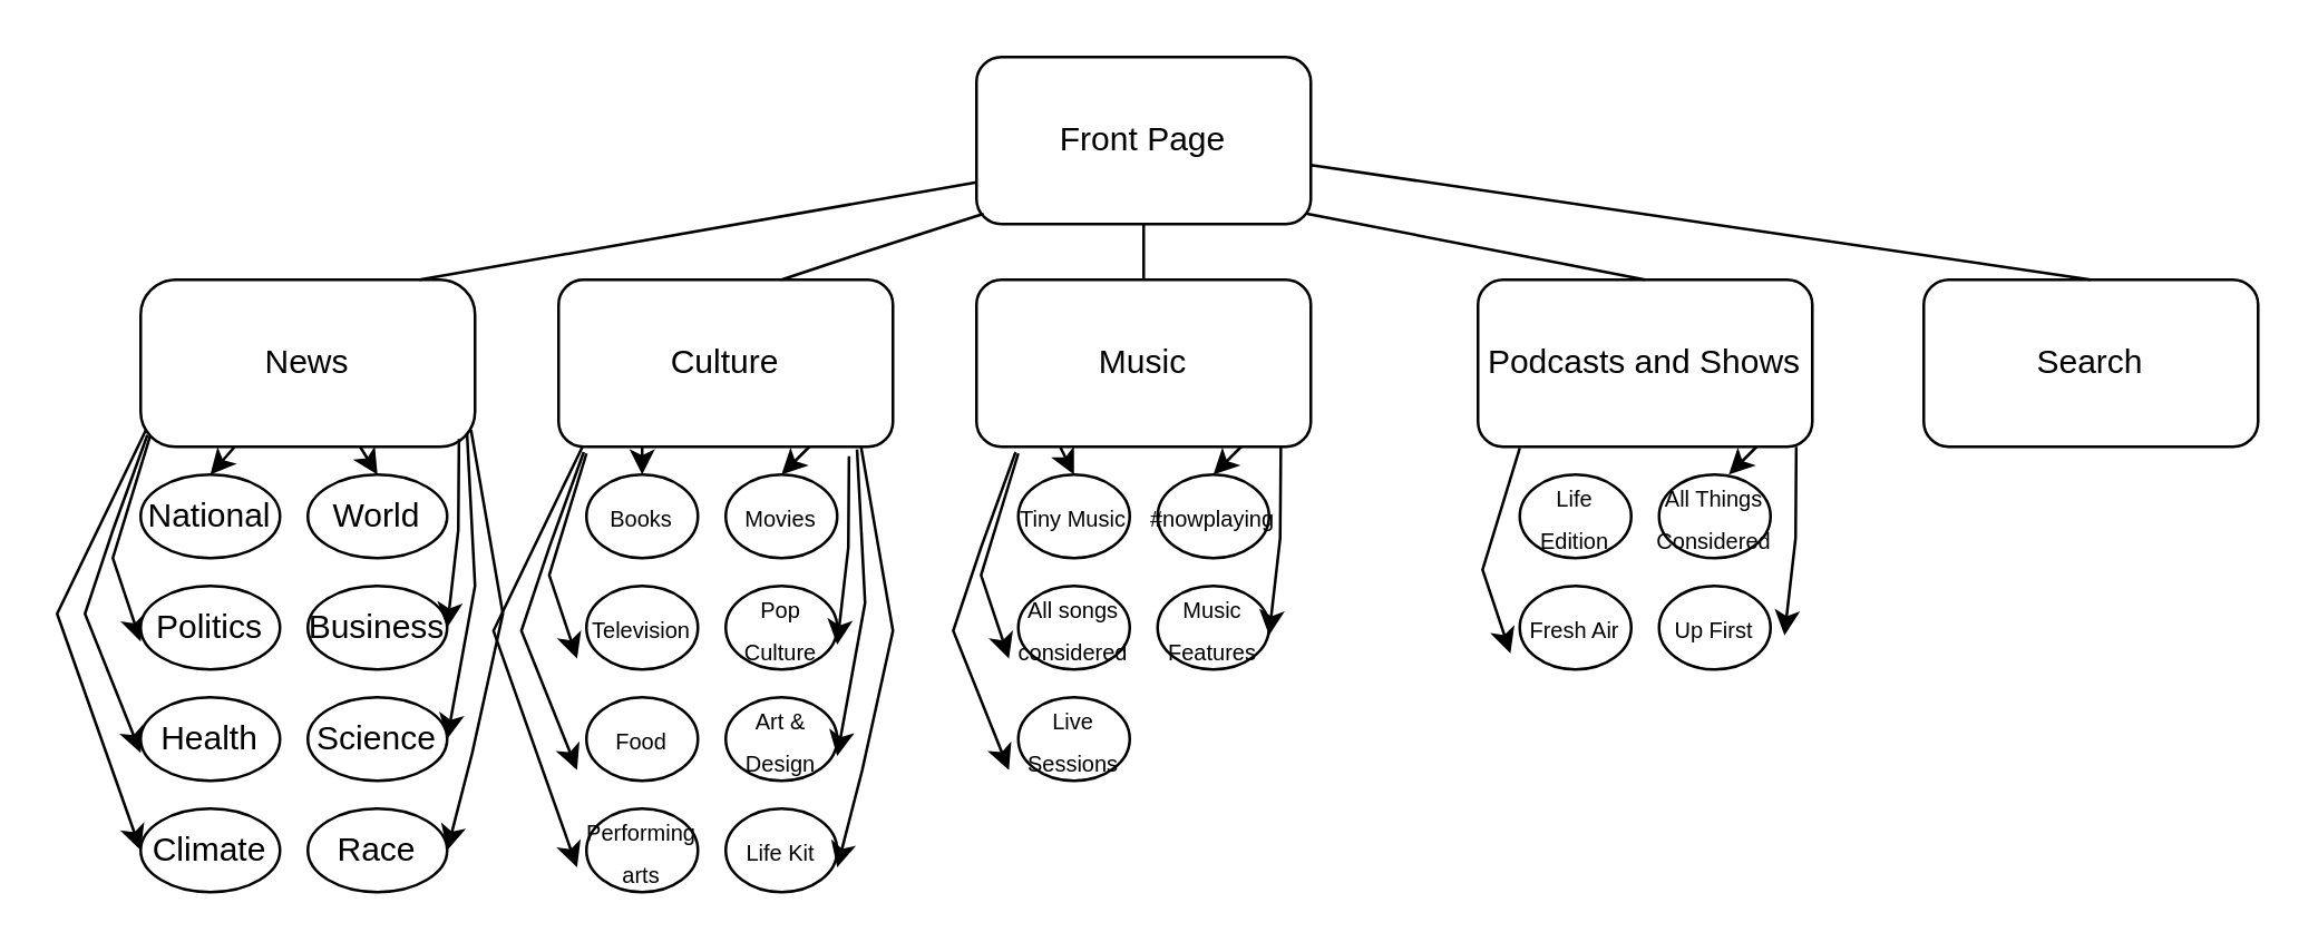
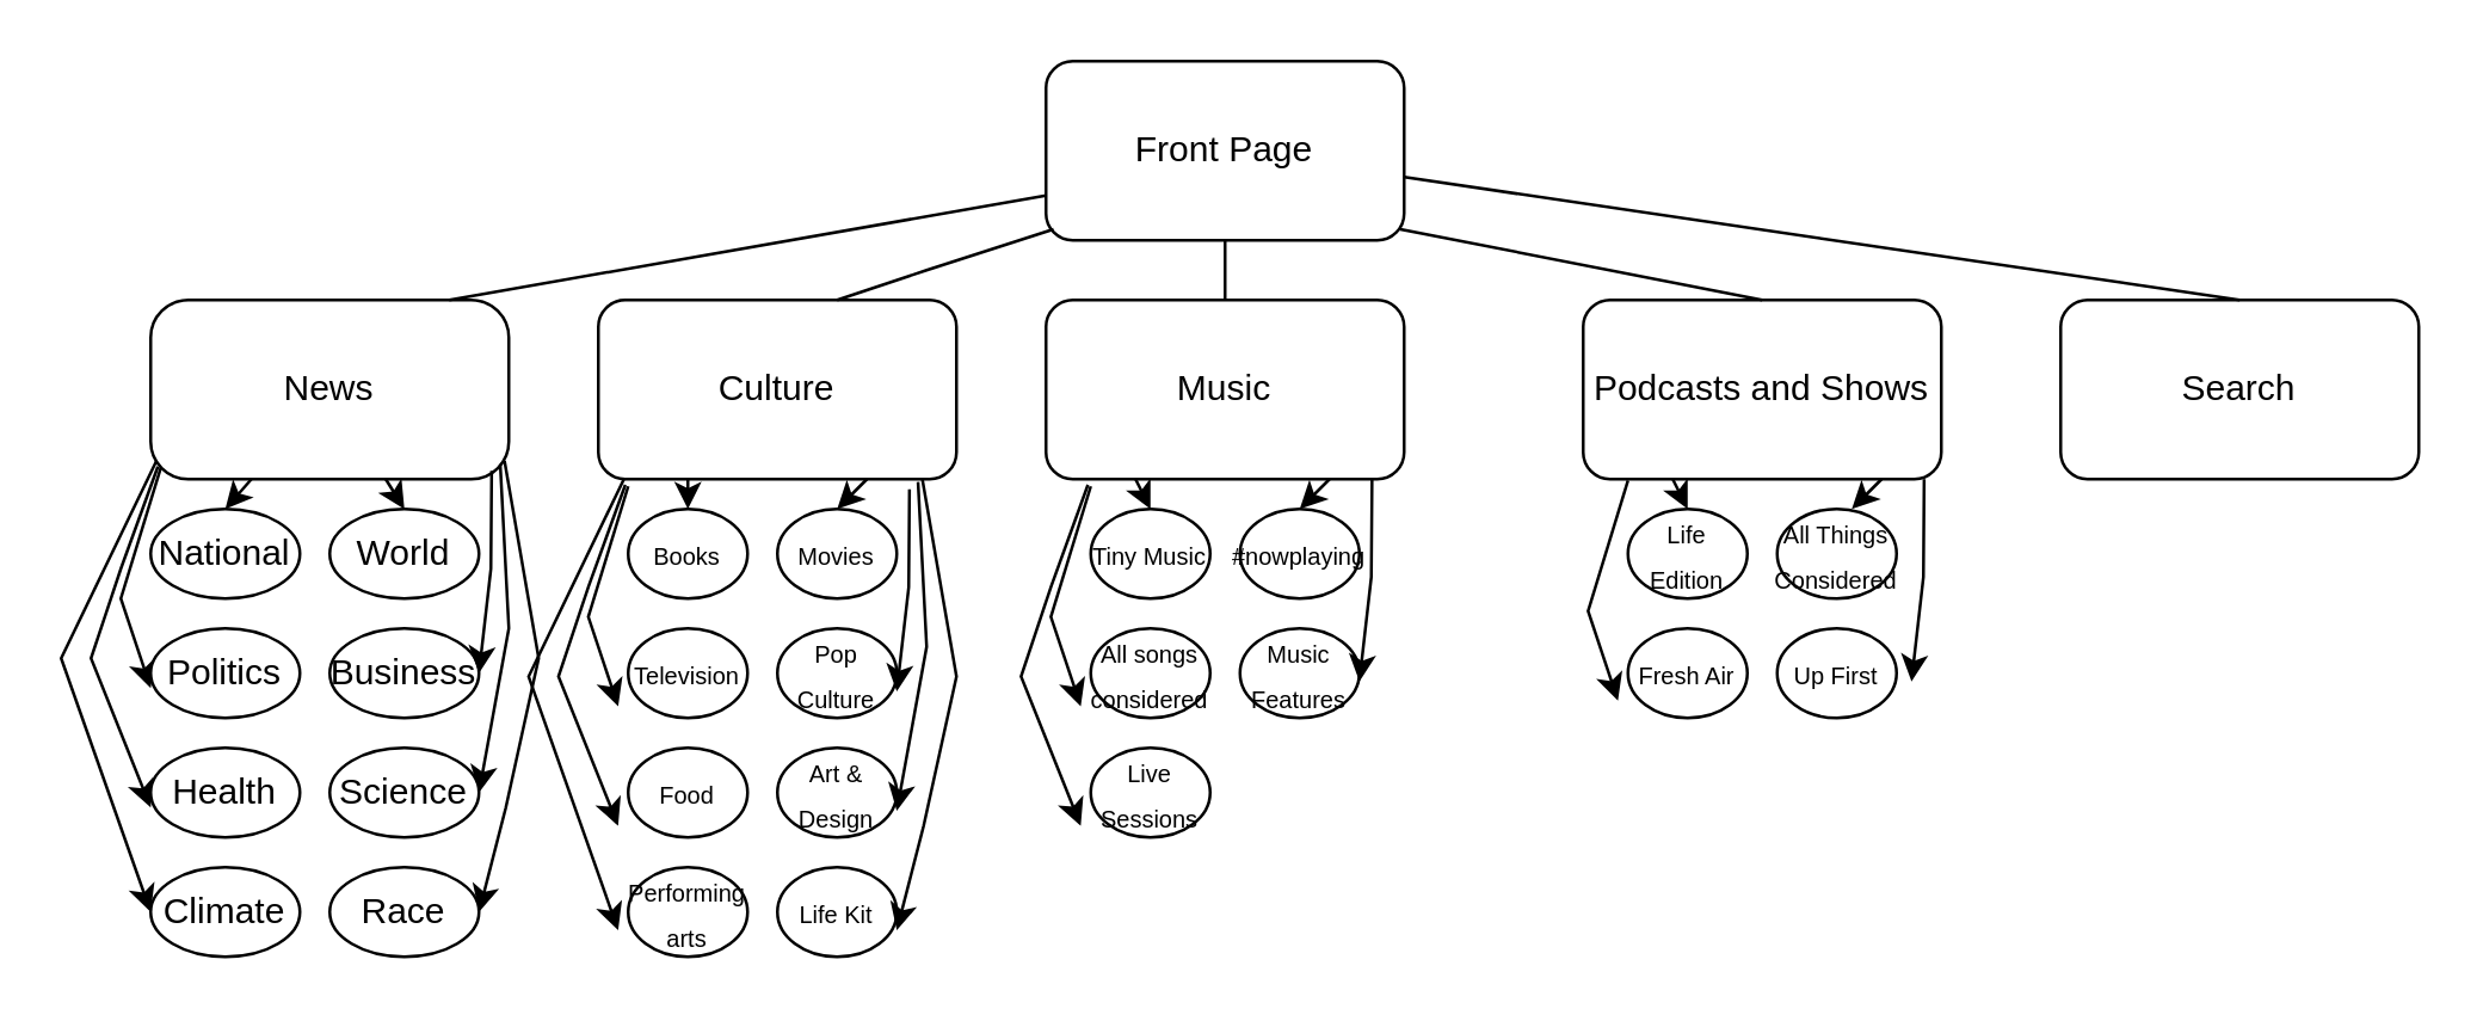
  <mxCell id="0" />
  <mxCell id="1" parent="0" />
  <mxCell id="2" value="Front Page" style="rounded=1;whiteSpace=wrap;html=1;" vertex="1" parent="1"><mxGeometry x="350" y="20" width="120" height="60" as="geometry" /></mxCell>
  <mxCell id="3" style="edgeStyle=none;rounded=0;orthogonalLoop=1;jettySize=auto;html=1;entryX=0.5;entryY=0;entryDx=0;entryDy=0;" edge="1" parent="1" source="9" target="24"><mxGeometry relative="1" as="geometry" /></mxCell>
  <mxCell id="4" style="edgeStyle=none;rounded=0;orthogonalLoop=1;jettySize=auto;html=1;entryX=0.5;entryY=0;entryDx=0;entryDy=0;" edge="1" parent="1" source="9" target="25"><mxGeometry relative="1" as="geometry" /></mxCell>
  <mxCell id="5" style="edgeStyle=none;rounded=0;orthogonalLoop=1;jettySize=auto;html=1;exitX=0.028;exitY=0.938;exitDx=0;exitDy=0;entryX=0;entryY=0.667;entryDx=0;entryDy=0;entryPerimeter=0;exitPerimeter=0;" edge="1" parent="1" source="9" target="26"><mxGeometry relative="1" as="geometry"><Array as="points"><mxPoint x="40" y="200" /></Array></mxGeometry></mxCell>
  <mxCell id="6" style="edgeStyle=none;rounded=0;orthogonalLoop=1;jettySize=auto;html=1;exitX=0.02;exitY=0.93;exitDx=0;exitDy=0;entryX=0;entryY=0.667;entryDx=0;entryDy=0;entryPerimeter=0;exitPerimeter=0;" edge="1" parent="1" source="9" target="28"><mxGeometry relative="1" as="geometry"><Array as="points"><mxPoint x="40" y="190" /><mxPoint x="30" y="220" /></Array></mxGeometry></mxCell>
  <mxCell id="7" style="edgeStyle=none;rounded=0;orthogonalLoop=1;jettySize=auto;html=1;exitX=0.976;exitY=0.914;exitDx=0;exitDy=0;entryX=1;entryY=0.5;entryDx=0;entryDy=0;exitPerimeter=0;" edge="1" parent="1" source="9" target="29"><mxGeometry relative="1" as="geometry"><Array as="points"><mxPoint x="170" y="210" /></Array></mxGeometry></mxCell>
  <mxCell id="8" style="edgeStyle=none;rounded=0;orthogonalLoop=1;jettySize=auto;html=1;exitX=0.988;exitY=0.898;exitDx=0;exitDy=0;entryX=1;entryY=0.5;entryDx=0;entryDy=0;exitPerimeter=0;" edge="1" parent="1" source="9" target="31"><mxGeometry relative="1" as="geometry"><Array as="points"><mxPoint x="180" y="220" /><mxPoint x="169" y="270" /></Array></mxGeometry></mxCell>
  <mxCell id="9" value="News" style="rounded=1;whiteSpace=wrap;html=1;arcSize=21;" vertex="1" parent="1"><mxGeometry x="50" y="100" width="120" height="60" as="geometry" /></mxCell>
  <mxCell id="10" style="edgeStyle=none;rounded=0;orthogonalLoop=1;jettySize=auto;html=1;exitX=0.25;exitY=1;exitDx=0;exitDy=0;entryX=0.5;entryY=0;entryDx=0;entryDy=0;fontSize=8;" edge="1" parent="1" source="13" target="34"><mxGeometry relative="1" as="geometry" /></mxCell>
  <mxCell id="11" style="edgeStyle=none;rounded=0;orthogonalLoop=1;jettySize=auto;html=1;exitX=0.75;exitY=1;exitDx=0;exitDy=0;entryX=0.5;entryY=0;entryDx=0;entryDy=0;fontSize=8;" edge="1" parent="1"><mxGeometry relative="1" as="geometry"><mxPoint x="445" y="160" as="sourcePoint" /><mxPoint x="435" y="170" as="targetPoint" /></mxGeometry></mxCell>
  <mxCell id="12" style="edgeStyle=none;rounded=0;orthogonalLoop=1;jettySize=auto;html=1;exitX=0.75;exitY=1;exitDx=0;exitDy=0;entryX=0.5;entryY=0;entryDx=0;entryDy=0;fontSize=8;" edge="1" parent="1" source="13" target="36"><mxGeometry relative="1" as="geometry" /></mxCell>
  <mxCell id="13" value="Culture" style="rounded=1;whiteSpace=wrap;html=1;" vertex="1" parent="1"><mxGeometry x="200" y="100" width="120" height="60" as="geometry" /></mxCell>
  <mxCell id="14" style="edgeStyle=none;rounded=0;orthogonalLoop=1;jettySize=auto;html=1;exitX=0.25;exitY=1;exitDx=0;exitDy=0;entryX=0.5;entryY=0;entryDx=0;entryDy=0;fontSize=8;" edge="1" parent="1" source="15" target="43"><mxGeometry relative="1" as="geometry" /></mxCell>
  <mxCell id="15" value="Music" style="rounded=1;whiteSpace=wrap;html=1;" vertex="1" parent="1"><mxGeometry x="350" y="100" width="120" height="60" as="geometry" /></mxCell>
+ <mxCell id="16" style="edgeStyle=none;rounded=0;orthogonalLoop=1;jettySize=auto;html=1;exitX=0.25;exitY=1;exitDx=0;exitDy=0;entryX=0.5;entryY=0;entryDx=0;entryDy=0;fontSize=8;" edge="1" parent="1" source="17" target="48"><mxGeometry relative="1" as="geometry" /></mxCell>
  <mxCell id="17" value="Podcasts and Shows" style="rounded=1;whiteSpace=wrap;html=1;" vertex="1" parent="1"><mxGeometry x="530" y="100" width="120" height="60" as="geometry" /></mxCell>
  <mxCell id="18" value="Search" style="rounded=1;whiteSpace=wrap;html=1;" vertex="1" parent="1"><mxGeometry x="690" y="100" width="120" height="60" as="geometry" /></mxCell>
  <mxCell id="19" value="" style="endArrow=none;html=1;rounded=0;entryX=0;entryY=0.75;entryDx=0;entryDy=0;" edge="1" parent="1" target="2"><mxGeometry width="50" height="50" relative="1" as="geometry"><mxPoint x="150" y="100" as="sourcePoint" /><mxPoint x="200" y="50" as="targetPoint" /></mxGeometry></mxCell>
  <mxCell id="20" value="" style="endArrow=none;html=1;rounded=0;entryX=0.021;entryY=0.938;entryDx=0;entryDy=0;entryPerimeter=0;" edge="1" parent="1" target="2"><mxGeometry width="50" height="50" relative="1" as="geometry"><mxPoint x="280" y="100" as="sourcePoint" /><mxPoint x="350" y="80" as="targetPoint" /><Array as="points"><mxPoint x="310" y="90" /></Array></mxGeometry></mxCell>
  <mxCell id="21" value="" style="endArrow=none;html=1;rounded=0;exitX=0.5;exitY=0;exitDx=0;exitDy=0;entryX=0.5;entryY=1;entryDx=0;entryDy=0;" edge="1" parent="1" source="15" target="2"><mxGeometry width="50" height="50" relative="1" as="geometry"><mxPoint x="385" y="120" as="sourcePoint" /><mxPoint x="435" y="70" as="targetPoint" /></mxGeometry></mxCell>
  <mxCell id="22" value="" style="endArrow=none;html=1;rounded=0;entryX=0.5;entryY=0;entryDx=0;entryDy=0;exitX=0.989;exitY=0.938;exitDx=0;exitDy=0;exitPerimeter=0;" edge="1" parent="1" source="2" target="17"><mxGeometry width="50" height="50" relative="1" as="geometry"><mxPoint x="510" y="80" as="sourcePoint" /><mxPoint x="582.52" y="56.28" as="targetPoint" /></mxGeometry></mxCell>
  <mxCell id="23" value="" style="endArrow=none;html=1;rounded=0;entryX=0.5;entryY=0;entryDx=0;entryDy=0;" edge="1" parent="1" source="2" target="18"><mxGeometry width="50" height="50" relative="1" as="geometry"><mxPoint x="620" y="110" as="sourcePoint" /><mxPoint x="670" y="60" as="targetPoint" /></mxGeometry></mxCell>
  <mxCell id="24" value="National" style="ellipse;whiteSpace=wrap;html=1;" vertex="1" parent="1"><mxGeometry x="50" y="170" width="50" height="30" as="geometry" /></mxCell>
  <mxCell id="25" value="World" style="ellipse;whiteSpace=wrap;html=1;" vertex="1" parent="1"><mxGeometry x="110" y="170" width="50" height="30" as="geometry" /></mxCell>
  <mxCell id="26" value="Politics" style="ellipse;whiteSpace=wrap;html=1;" vertex="1" parent="1"><mxGeometry x="50" y="210" width="50" height="30" as="geometry" /></mxCell>
  <mxCell id="27" value="Business" style="ellipse;whiteSpace=wrap;html=1;" vertex="1" parent="1"><mxGeometry x="110" y="210" width="50" height="30" as="geometry" /></mxCell>
  <mxCell id="28" value="Health" style="ellipse;whiteSpace=wrap;html=1;" vertex="1" parent="1"><mxGeometry x="50" y="250" width="50" height="30" as="geometry" /></mxCell>
  <mxCell id="29" value="Science" style="ellipse;whiteSpace=wrap;html=1;" vertex="1" parent="1"><mxGeometry x="110" y="250" width="50" height="30" as="geometry" /></mxCell>
  <mxCell id="30" value="Climate" style="ellipse;whiteSpace=wrap;html=1;" vertex="1" parent="1"><mxGeometry x="50" y="290" width="50" height="30" as="geometry" /></mxCell>
  <mxCell id="31" value="Race" style="ellipse;whiteSpace=wrap;html=1;" vertex="1" parent="1"><mxGeometry x="110" y="290" width="50" height="30" as="geometry" /></mxCell>
  <mxCell id="32" style="edgeStyle=none;rounded=0;orthogonalLoop=1;jettySize=auto;html=1;entryX=0;entryY=0.5;entryDx=0;entryDy=0;exitX=0.016;exitY=0.898;exitDx=0;exitDy=0;exitPerimeter=0;" edge="1" parent="1" source="9" target="30"><mxGeometry relative="1" as="geometry"><mxPoint x="50" y="160" as="sourcePoint" /><mxPoint x="48" y="310" as="targetPoint" /><Array as="points"><mxPoint x="20" y="220" /></Array></mxGeometry></mxCell>
  <mxCell id="33" style="edgeStyle=none;rounded=0;orthogonalLoop=1;jettySize=auto;html=1;exitX=0.952;exitY=0.954;exitDx=0;exitDy=0;entryX=1;entryY=0.5;entryDx=0;entryDy=0;exitPerimeter=0;" edge="1" parent="1" source="9" target="27"><mxGeometry relative="1" as="geometry"><mxPoint x="190" y="220" as="sourcePoint" /><mxPoint x="186.64" y="293.73" as="targetPoint" /><Array as="points"><mxPoint x="164" y="190" /></Array></mxGeometry></mxCell>
  <mxCell id="34" value="&lt;font style=&quot;font-size: 8px;&quot;&gt;Books&lt;/font&gt;" style="ellipse;whiteSpace=wrap;html=1;" vertex="1" parent="1"><mxGeometry x="210" y="170" width="40" height="30" as="geometry" /></mxCell>
  <mxCell id="35" style="edgeStyle=none;rounded=0;orthogonalLoop=1;jettySize=auto;html=1;exitX=1;exitY=0.5;exitDx=0;exitDy=0;" edge="1" parent="1" source="24" target="24"><mxGeometry relative="1" as="geometry" /></mxCell>
  <mxCell id="36" value="&lt;font style=&quot;font-size: 8px;&quot;&gt;Movies&lt;/font&gt;" style="ellipse;whiteSpace=wrap;html=1;" vertex="1" parent="1"><mxGeometry x="260" y="170" width="40" height="30" as="geometry" /></mxCell>
  <mxCell id="37" value="&lt;font style=&quot;font-size: 8px;&quot;&gt;Television&lt;/font&gt;" style="ellipse;whiteSpace=wrap;html=1;" vertex="1" parent="1"><mxGeometry x="210" y="210" width="40" height="30" as="geometry" /></mxCell>
  <mxCell id="38" value="&lt;font style=&quot;font-size: 8px;&quot;&gt;Pop Culture&lt;/font&gt;" style="ellipse;whiteSpace=wrap;html=1;" vertex="1" parent="1"><mxGeometry x="260" y="210" width="40" height="30" as="geometry" /></mxCell>
  <mxCell id="39" value="&lt;font style=&quot;font-size: 8px;&quot;&gt;Food&lt;/font&gt;" style="ellipse;whiteSpace=wrap;html=1;" vertex="1" parent="1"><mxGeometry x="210" y="250" width="40" height="30" as="geometry" /></mxCell>
  <mxCell id="40" value="&lt;font style=&quot;font-size: 8px;&quot;&gt;Art &amp;amp; Design&lt;/font&gt;" style="ellipse;whiteSpace=wrap;html=1;" vertex="1" parent="1"><mxGeometry x="260" y="250" width="40" height="30" as="geometry" /></mxCell>
  <mxCell id="41" value="&lt;font style=&quot;font-size: 8px;&quot;&gt;Performing arts&lt;/font&gt;" style="ellipse;whiteSpace=wrap;html=1;" vertex="1" parent="1"><mxGeometry x="210" y="290" width="40" height="30" as="geometry" /></mxCell>
  <mxCell id="42" value="&lt;font style=&quot;font-size: 8px;&quot;&gt;Life Kit&lt;/font&gt;" style="ellipse;whiteSpace=wrap;html=1;" vertex="1" parent="1"><mxGeometry x="260" y="290" width="40" height="30" as="geometry" /></mxCell>
  <mxCell id="43" value="&lt;font style=&quot;font-size: 8px;&quot;&gt;Tiny Music&lt;/font&gt;" style="ellipse;whiteSpace=wrap;html=1;" vertex="1" parent="1"><mxGeometry x="365" y="170" width="40" height="30" as="geometry" /></mxCell>
  <mxCell id="44" value="&lt;font style=&quot;font-size: 8px;&quot;&gt;#nowplaying&lt;/font&gt;" style="ellipse;whiteSpace=wrap;html=1;" vertex="1" parent="1"><mxGeometry x="415" y="170" width="40" height="30" as="geometry" /></mxCell>
  <mxCell id="45" value="&lt;font style=&quot;font-size: 8px;&quot;&gt;All songs considered&lt;/font&gt;" style="ellipse;whiteSpace=wrap;html=1;" vertex="1" parent="1"><mxGeometry x="365" y="210" width="40" height="30" as="geometry" /></mxCell>
  <mxCell id="46" value="&lt;font style=&quot;font-size: 8px;&quot;&gt;Music Features&lt;/font&gt;" style="ellipse;whiteSpace=wrap;html=1;" vertex="1" parent="1"><mxGeometry x="415" y="210" width="40" height="30" as="geometry" /></mxCell>
  <mxCell id="47" value="&lt;font style=&quot;font-size: 8px;&quot;&gt;Live Sessions&lt;/font&gt;" style="ellipse;whiteSpace=wrap;html=1;" vertex="1" parent="1"><mxGeometry x="365" y="250" width="40" height="30" as="geometry" /></mxCell>
  <mxCell id="48" value="&lt;span style=&quot;font-size: 8px;&quot;&gt;Life Edition&lt;/span&gt;" style="ellipse;whiteSpace=wrap;html=1;" vertex="1" parent="1"><mxGeometry x="545" y="170" width="40" height="30" as="geometry" /></mxCell>
  <mxCell id="49" value="&lt;font style=&quot;font-size: 8px;&quot;&gt;All Things Considered&lt;/font&gt;" style="ellipse;whiteSpace=wrap;html=1;" vertex="1" parent="1"><mxGeometry x="595" y="170" width="40" height="30" as="geometry" /></mxCell>
  <mxCell id="50" value="&lt;font style=&quot;font-size: 8px;&quot;&gt;Fresh Air&lt;/font&gt;" style="ellipse;whiteSpace=wrap;html=1;" vertex="1" parent="1"><mxGeometry x="545" y="210" width="40" height="30" as="geometry" /></mxCell>
  <mxCell id="51" value="&lt;font style=&quot;font-size: 8px;&quot;&gt;Up First&lt;/font&gt;" style="ellipse;whiteSpace=wrap;html=1;" vertex="1" parent="1"><mxGeometry x="595" y="210" width="40" height="30" as="geometry" /></mxCell>
  <mxCell id="52" style="edgeStyle=none;rounded=0;orthogonalLoop=1;jettySize=auto;html=1;exitX=0.028;exitY=0.938;exitDx=0;exitDy=0;entryX=0;entryY=0.667;entryDx=0;entryDy=0;entryPerimeter=0;exitPerimeter=0;" edge="1" parent="1"><mxGeometry relative="1" as="geometry"><mxPoint x="210" y="162.4" as="sourcePoint" /><mxPoint x="206.64" y="236.13" as="targetPoint" /><Array as="points"><mxPoint x="196.64" y="206.12" /></Array></mxGeometry></mxCell>
  <mxCell id="53" style="edgeStyle=none;rounded=0;orthogonalLoop=1;jettySize=auto;html=1;exitX=0.02;exitY=0.93;exitDx=0;exitDy=0;entryX=0;entryY=0.667;entryDx=0;entryDy=0;entryPerimeter=0;exitPerimeter=0;" edge="1" parent="1"><mxGeometry relative="1" as="geometry"><mxPoint x="209.04" y="161.92" as="sourcePoint" /><mxPoint x="206.64" y="276.13" as="targetPoint" /><Array as="points"><mxPoint x="196.64" y="196.12" /><mxPoint x="186.64" y="226.12" /></Array></mxGeometry></mxCell>
  <mxCell id="54" style="edgeStyle=none;rounded=0;orthogonalLoop=1;jettySize=auto;html=1;entryX=0;entryY=0.5;entryDx=0;entryDy=0;exitX=0.016;exitY=0.898;exitDx=0;exitDy=0;exitPerimeter=0;" edge="1" parent="1"><mxGeometry relative="1" as="geometry"><mxPoint x="208.56" y="160" as="sourcePoint" /><mxPoint x="206.64" y="311.12" as="targetPoint" /><Array as="points"><mxPoint x="176.64" y="226.12" /></Array></mxGeometry></mxCell>
  <mxCell id="55" style="edgeStyle=none;rounded=0;orthogonalLoop=1;jettySize=auto;html=1;exitX=0.952;exitY=0.954;exitDx=0;exitDy=0;entryX=1;entryY=0.5;entryDx=0;entryDy=0;exitPerimeter=0;" edge="1" parent="1"><mxGeometry relative="1" as="geometry"><mxPoint x="459.24" y="160" as="sourcePoint" /><mxPoint x="455" y="227.76" as="targetPoint" /><Array as="points"><mxPoint x="459" y="192.76" /></Array></mxGeometry></mxCell>
  <mxCell id="56" style="edgeStyle=none;rounded=0;orthogonalLoop=1;jettySize=auto;html=1;exitX=0.028;exitY=0.938;exitDx=0;exitDy=0;entryX=0;entryY=0.667;entryDx=0;entryDy=0;entryPerimeter=0;exitPerimeter=0;" edge="1" parent="1"><mxGeometry relative="1" as="geometry"><mxPoint x="365" y="162.4" as="sourcePoint" /><mxPoint x="361.64" y="236.13" as="targetPoint" /><Array as="points"><mxPoint x="351.64" y="206.12" /></Array></mxGeometry></mxCell>
  <mxCell id="57" style="edgeStyle=none;rounded=0;orthogonalLoop=1;jettySize=auto;html=1;exitX=0.02;exitY=0.93;exitDx=0;exitDy=0;entryX=0;entryY=0.667;entryDx=0;entryDy=0;entryPerimeter=0;exitPerimeter=0;" edge="1" parent="1"><mxGeometry relative="1" as="geometry"><mxPoint x="364.04" y="161.92" as="sourcePoint" /><mxPoint x="361.64" y="276.13" as="targetPoint" /><Array as="points"><mxPoint x="351.64" y="196.12" /><mxPoint x="341.64" y="226.12" /></Array></mxGeometry></mxCell>
  <mxCell id="58" style="edgeStyle=none;rounded=0;orthogonalLoop=1;jettySize=auto;html=1;exitX=0.976;exitY=0.914;exitDx=0;exitDy=0;entryX=1;entryY=0.5;entryDx=0;entryDy=0;exitPerimeter=0;" edge="1" parent="1"><mxGeometry relative="1" as="geometry"><mxPoint x="307.12" y="160.96" as="sourcePoint" /><mxPoint x="300" y="271.12" as="targetPoint" /><Array as="points"><mxPoint x="310" y="216.12" /></Array></mxGeometry></mxCell>
  <mxCell id="59" style="edgeStyle=none;rounded=0;orthogonalLoop=1;jettySize=auto;html=1;exitX=0.988;exitY=0.898;exitDx=0;exitDy=0;entryX=1;entryY=0.5;entryDx=0;entryDy=0;exitPerimeter=0;" edge="1" parent="1"><mxGeometry relative="1" as="geometry"><mxPoint x="308.56" y="160" as="sourcePoint" /><mxPoint x="300" y="311.12" as="targetPoint" /><Array as="points"><mxPoint x="320" y="226.12" /><mxPoint x="309" y="276.12" /></Array></mxGeometry></mxCell>
  <mxCell id="60" style="edgeStyle=none;rounded=0;orthogonalLoop=1;jettySize=auto;html=1;exitX=0.952;exitY=0.954;exitDx=0;exitDy=0;entryX=1;entryY=0.5;entryDx=0;entryDy=0;exitPerimeter=0;" edge="1" parent="1"><mxGeometry relative="1" as="geometry"><mxPoint x="304.24" y="163.36" as="sourcePoint" /><mxPoint x="300" y="231.12" as="targetPoint" /><Array as="points"><mxPoint x="304" y="196.12" /></Array></mxGeometry></mxCell>
  <mxCell id="61" style="edgeStyle=none;rounded=0;orthogonalLoop=1;jettySize=auto;html=1;exitX=0.028;exitY=0.938;exitDx=0;exitDy=0;entryX=0;entryY=0.667;entryDx=0;entryDy=0;entryPerimeter=0;exitPerimeter=0;" edge="1" parent="1"><mxGeometry relative="1" as="geometry"><mxPoint x="545" y="160.48" as="sourcePoint" /><mxPoint x="541.64" y="234.21" as="targetPoint" /><Array as="points"><mxPoint x="531.64" y="204.2" /></Array></mxGeometry></mxCell>
  <mxCell id="62" style="edgeStyle=none;rounded=0;orthogonalLoop=1;jettySize=auto;html=1;exitX=0.75;exitY=1;exitDx=0;exitDy=0;entryX=0.5;entryY=0;entryDx=0;entryDy=0;fontSize=8;" edge="1" parent="1"><mxGeometry relative="1" as="geometry"><mxPoint x="630" y="160" as="sourcePoint" /><mxPoint x="620" y="170" as="targetPoint" /></mxGeometry></mxCell>
  <mxCell id="63" style="edgeStyle=none;rounded=0;orthogonalLoop=1;jettySize=auto;html=1;exitX=0.952;exitY=0.954;exitDx=0;exitDy=0;entryX=1;entryY=0.5;entryDx=0;entryDy=0;exitPerimeter=0;" edge="1" parent="1"><mxGeometry relative="1" as="geometry"><mxPoint x="644.24" y="160" as="sourcePoint" /><mxPoint x="640" y="227.76" as="targetPoint" /><Array as="points"><mxPoint x="644" y="192.76" /></Array></mxGeometry></mxCell>
